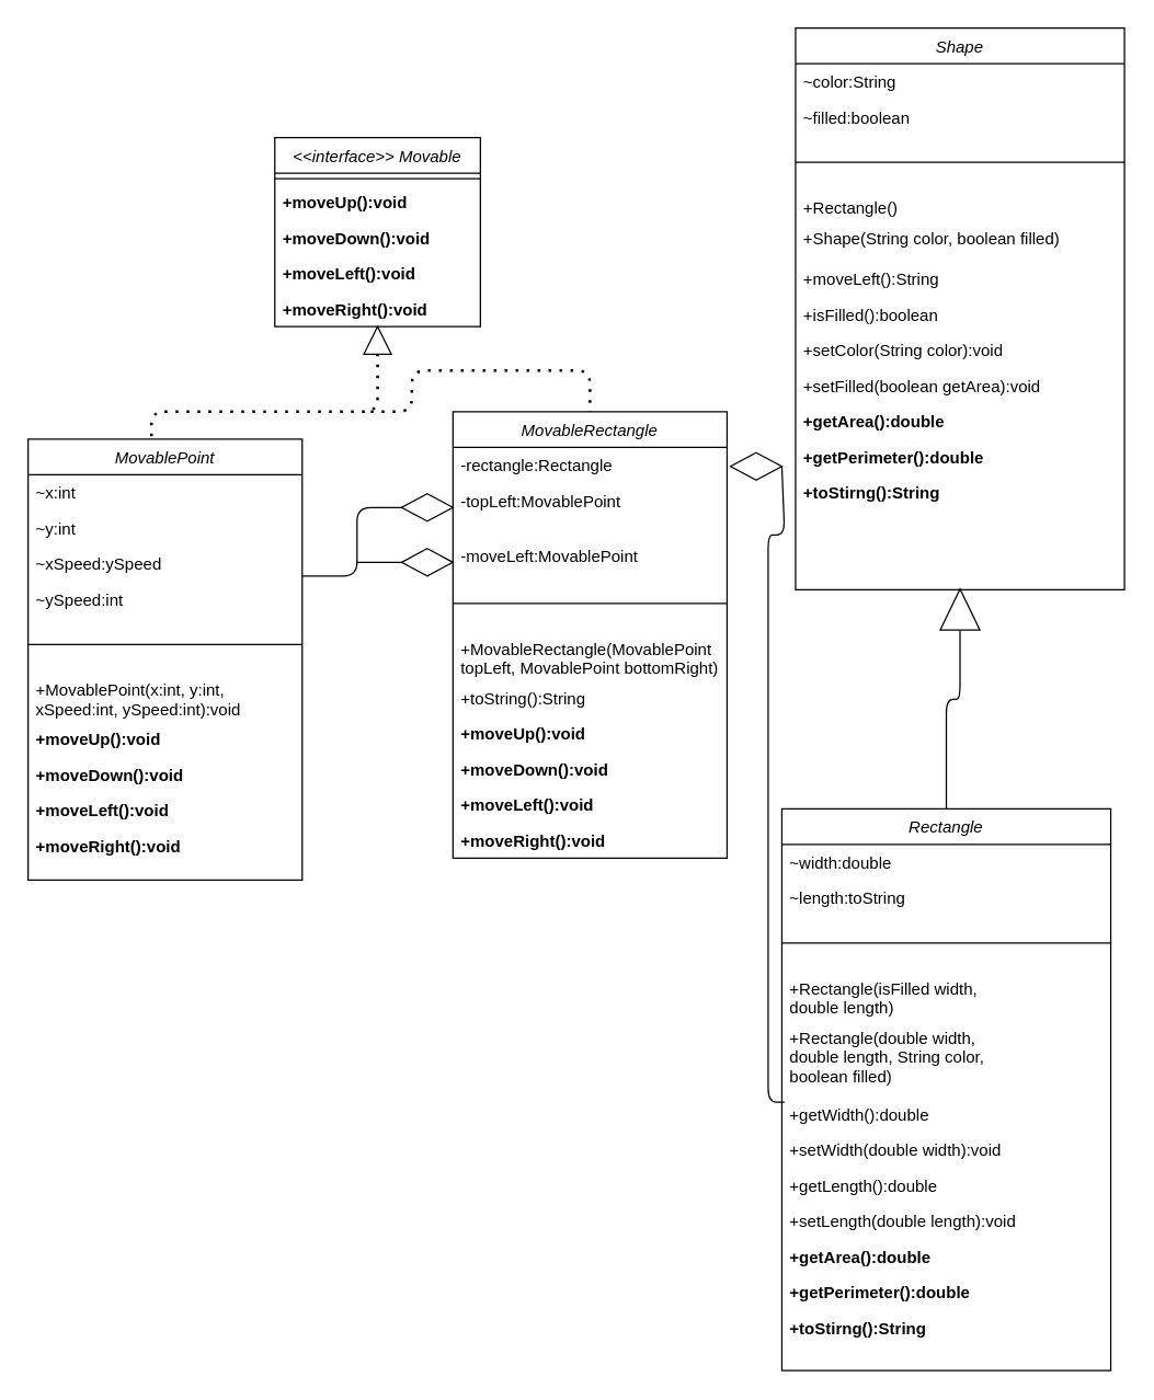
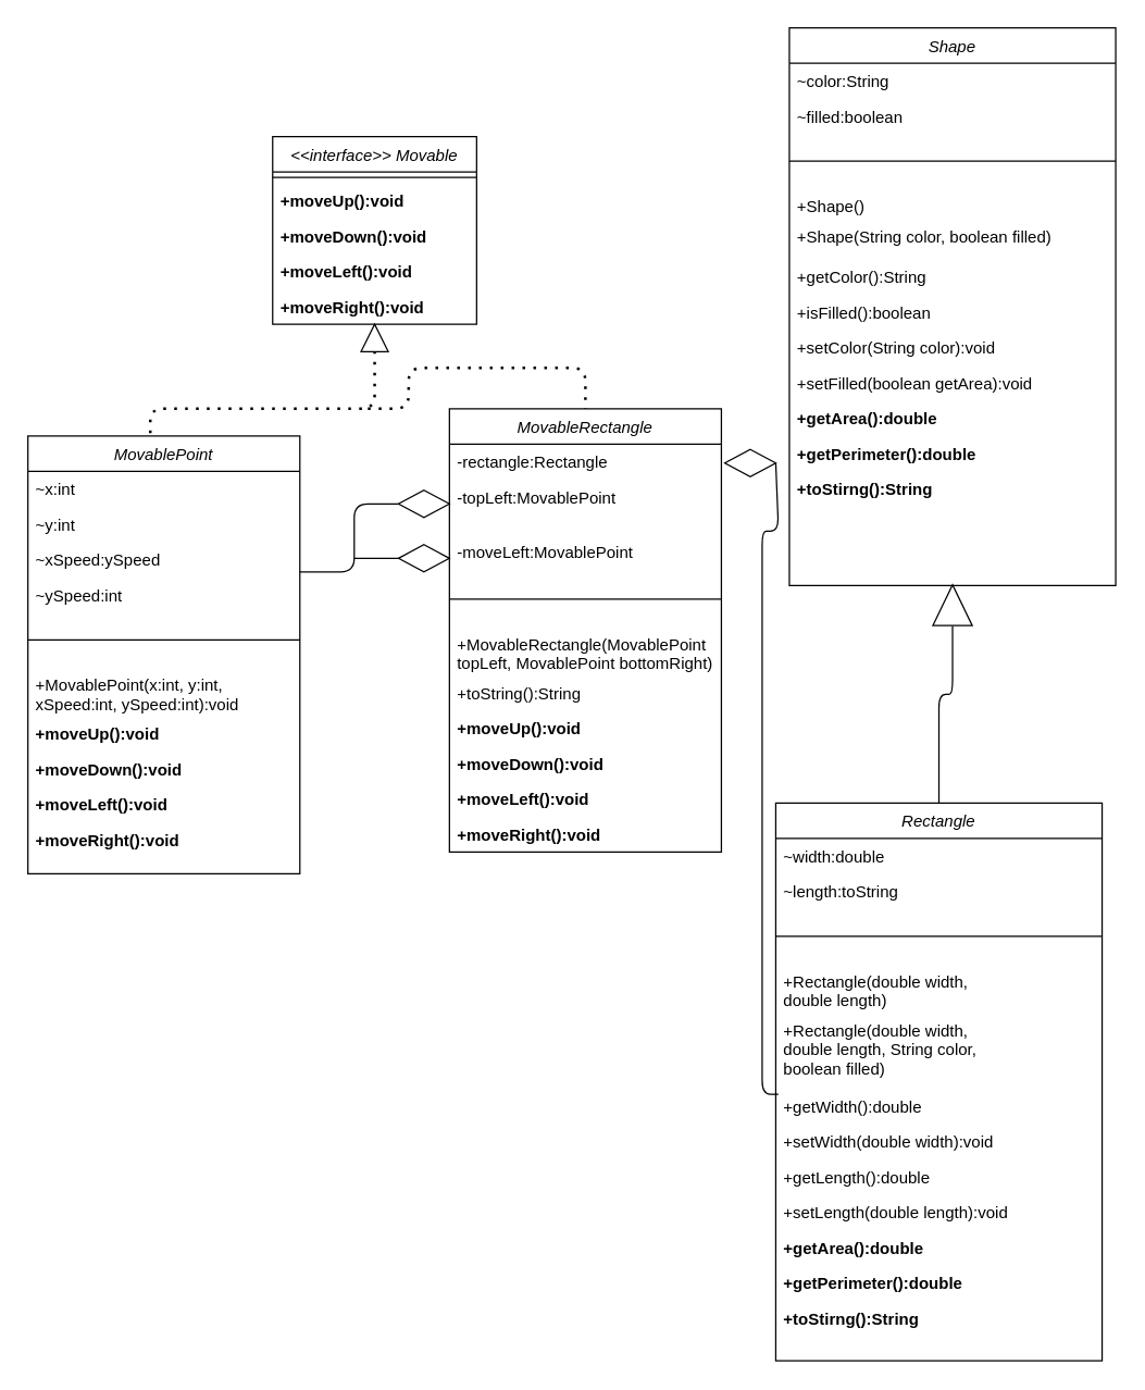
  <mxCell id="0" />
  <mxCell id="1" parent="0" />
  <mxCell id="2" value="" style="triangle;whiteSpace=wrap;html=1;rotation=-90;" vertex="1" parent="1"><mxGeometry x="265" y="238" width="20" height="20" as="geometry" /></mxCell>
  <mxCell id="3" value="" style="endArrow=none;dashed=1;html=1;dashPattern=1 3;strokeWidth=2;exitX=0.45;exitY=-0.006;exitDx=0;exitDy=0;exitPerimeter=0;entryX=0;entryY=0.5;entryDx=0;entryDy=0;" edge="1" parent="1" source="14" target="2"><mxGeometry width="50" height="50" relative="1" as="geometry"><mxPoint x="30" y="220" as="sourcePoint" /><mxPoint x="280" y="260" as="targetPoint" /><Array as="points"><mxPoint x="110" y="300" /><mxPoint x="275" y="300" /></Array></mxGeometry></mxCell>
  <mxCell id="4" value="" style="rhombus;whiteSpace=wrap;html=1;" vertex="1" parent="1"><mxGeometry x="292.5" y="360" width="37.5" height="20" as="geometry" /></mxCell>
  <mxCell id="5" value="" style="rhombus;whiteSpace=wrap;html=1;" vertex="1" parent="1"><mxGeometry x="292.5" y="400" width="37.5" height="20" as="geometry" /></mxCell>
  <mxCell id="6" value="" style="endArrow=none;html=1;entryX=0;entryY=0.5;entryDx=0;entryDy=0;exitX=1;exitY=-0.154;exitDx=0;exitDy=0;exitPerimeter=0;" edge="1" parent="1" source="18" target="4"><mxGeometry width="50" height="50" relative="1" as="geometry"><mxPoint x="310" y="320" as="sourcePoint" /><mxPoint x="360" y="270" as="targetPoint" /><Array as="points"><mxPoint x="260" y="420" /><mxPoint x="260" y="370" /></Array></mxGeometry></mxCell>
  <mxCell id="7" value="" style="endArrow=none;html=1;entryX=0;entryY=0.5;entryDx=0;entryDy=0;" edge="1" parent="1" target="5"><mxGeometry width="50" height="50" relative="1" as="geometry"><mxPoint x="260" y="410" as="sourcePoint" /><mxPoint x="290" y="410" as="targetPoint" /></mxGeometry></mxCell>
  <mxCell id="8" value="&lt;&lt;interface&gt;&gt; Movable" style="swimlane;fontStyle=2;align=center;verticalAlign=top;childLayout=stackLayout;horizontal=1;startSize=26;horizontalStack=0;resizeParent=1;resizeLast=0;collapsible=1;marginBottom=0;rounded=0;shadow=0;strokeWidth=1;" parent="1" vertex="1"><mxGeometry x="200" y="100" width="150" height="138" as="geometry"><mxRectangle x="230" y="140" width="160" height="26" as="alternateBounds" /></mxGeometry></mxCell>
  <mxCell id="9" value="" style="line;html=1;strokeWidth=1;align=left;verticalAlign=middle;spacingTop=-1;spacingLeft=3;spacingRight=3;rotatable=0;labelPosition=right;points=[];portConstraint=eastwest;" parent="8" vertex="1"><mxGeometry y="26" width="150" height="8" as="geometry" /></mxCell>
  <mxCell id="10" value="+moveUp():void&#10;" style="text;align=left;verticalAlign=top;spacingLeft=4;spacingRight=4;overflow=hidden;rotatable=0;points=[[0,0.5],[1,0.5]];portConstraint=eastwest;fontStyle=1" parent="8" vertex="1"><mxGeometry y="34" width="150" height="26" as="geometry" /></mxCell>
  <mxCell id="11" value="+moveDown():void&#10;" style="text;align=left;verticalAlign=top;spacingLeft=4;spacingRight=4;overflow=hidden;rotatable=0;points=[[0,0.5],[1,0.5]];portConstraint=eastwest;fontStyle=1" vertex="1" parent="8"><mxGeometry y="60" width="150" height="26" as="geometry" /></mxCell>
  <mxCell id="12" value="+moveLeft():void&#10;" style="text;align=left;verticalAlign=top;spacingLeft=4;spacingRight=4;overflow=hidden;rotatable=0;points=[[0,0.5],[1,0.5]];portConstraint=eastwest;fontStyle=1" vertex="1" parent="8"><mxGeometry y="86" width="150" height="26" as="geometry" /></mxCell>
  <mxCell id="13" value="+moveRight():void&#10;" style="text;align=left;verticalAlign=top;spacingLeft=4;spacingRight=4;overflow=hidden;rotatable=0;points=[[0,0.5],[1,0.5]];portConstraint=eastwest;fontStyle=1" vertex="1" parent="8"><mxGeometry y="112" width="150" height="26" as="geometry" /></mxCell>
  <mxCell id="14" value="MovablePoint" style="swimlane;fontStyle=2;align=center;verticalAlign=top;childLayout=stackLayout;horizontal=1;startSize=26;horizontalStack=0;resizeParent=1;resizeLast=0;collapsible=1;marginBottom=0;rounded=0;shadow=0;strokeWidth=1;" vertex="1" parent="1"><mxGeometry x="20" y="320" width="200" height="322" as="geometry"><mxRectangle x="230" y="140" width="160" height="26" as="alternateBounds" /></mxGeometry></mxCell>
  <mxCell id="15" value="~x:int" style="text;align=left;verticalAlign=top;spacingLeft=4;spacingRight=4;overflow=hidden;rotatable=0;points=[[0,0.5],[1,0.5]];portConstraint=eastwest;" vertex="1" parent="14"><mxGeometry y="26" width="200" height="26" as="geometry" /></mxCell>
  <mxCell id="16" value="~y:int" style="text;align=left;verticalAlign=top;spacingLeft=4;spacingRight=4;overflow=hidden;rotatable=0;points=[[0,0.5],[1,0.5]];portConstraint=eastwest;" vertex="1" parent="14"><mxGeometry y="52" width="200" height="26" as="geometry" /></mxCell>
  <mxCell id="17" value="~xSpeed:ySpeed" style="text;align=left;verticalAlign=top;spacingLeft=4;spacingRight=4;overflow=hidden;rotatable=0;points=[[0,0.5],[1,0.5]];portConstraint=eastwest;" vertex="1" parent="14"><mxGeometry y="78" width="200" height="26" as="geometry" /></mxCell>
  <mxCell id="18" value="~ySpeed:int" style="text;align=left;verticalAlign=top;spacingLeft=4;spacingRight=4;overflow=hidden;rotatable=0;points=[[0,0.5],[1,0.5]];portConstraint=eastwest;" vertex="1" parent="14"><mxGeometry y="104" width="200" height="26" as="geometry" /></mxCell>
  <mxCell id="19" value="" style="line;html=1;strokeWidth=1;align=left;verticalAlign=middle;spacingTop=-1;spacingLeft=3;spacingRight=3;rotatable=0;labelPosition=right;points=[];portConstraint=eastwest;" vertex="1" parent="14"><mxGeometry y="130" width="200" height="40" as="geometry" /></mxCell>
  <mxCell id="20" value="+MovablePoint(x:int, y:int,&#10;xSpeed:int, ySpeed:int):void&#10;" style="text;align=left;verticalAlign=top;spacingLeft=4;spacingRight=4;overflow=hidden;rotatable=0;points=[[0,0.5],[1,0.5]];portConstraint=eastwest;" vertex="1" parent="14"><mxGeometry y="170" width="200" height="36" as="geometry" /></mxCell>
  <mxCell id="21" value="+moveUp():void&#10;" style="text;align=left;verticalAlign=top;spacingLeft=4;spacingRight=4;overflow=hidden;rotatable=0;points=[[0,0.5],[1,0.5]];portConstraint=eastwest;fontStyle=1" vertex="1" parent="14"><mxGeometry y="206" width="200" height="26" as="geometry" /></mxCell>
  <mxCell id="22" value="+moveDown():void&#10;" style="text;align=left;verticalAlign=top;spacingLeft=4;spacingRight=4;overflow=hidden;rotatable=0;points=[[0,0.5],[1,0.5]];portConstraint=eastwest;fontStyle=1" vertex="1" parent="14"><mxGeometry y="232" width="200" height="26" as="geometry" /></mxCell>
  <mxCell id="23" value="+moveLeft():void&#10;" style="text;align=left;verticalAlign=top;spacingLeft=4;spacingRight=4;overflow=hidden;rotatable=0;points=[[0,0.5],[1,0.5]];portConstraint=eastwest;fontStyle=1" vertex="1" parent="14"><mxGeometry y="258" width="200" height="26" as="geometry" /></mxCell>
  <mxCell id="24" value="+moveRight():void&#10;" style="text;align=left;verticalAlign=top;spacingLeft=4;spacingRight=4;overflow=hidden;rotatable=0;points=[[0,0.5],[1,0.5]];portConstraint=eastwest;fontStyle=1" vertex="1" parent="14"><mxGeometry y="284" width="200" height="26" as="geometry" /></mxCell>
  <mxCell id="25" value="MovableRectangle" style="swimlane;fontStyle=2;align=center;verticalAlign=top;childLayout=stackLayout;horizontal=1;startSize=26;horizontalStack=0;resizeParent=1;resizeLast=0;collapsible=1;marginBottom=0;rounded=0;shadow=0;strokeWidth=1;" vertex="1" parent="1"><mxGeometry x="330" y="300" width="200" height="326" as="geometry"><mxRectangle x="230" y="140" width="160" height="26" as="alternateBounds" /></mxGeometry></mxCell>
  <mxCell id="26" value="-rectangle:Rectangle" style="text;align=left;verticalAlign=top;spacingLeft=4;spacingRight=4;overflow=hidden;rotatable=0;points=[[0,0.5],[1,0.5]];portConstraint=eastwest;" vertex="1" parent="25"><mxGeometry y="26" width="200" height="26" as="geometry" /></mxCell>
  <mxCell id="27" value="-topLeft:MovablePoint" style="text;align=left;verticalAlign=top;spacingLeft=4;spacingRight=4;overflow=hidden;rotatable=0;points=[[0,0.5],[1,0.5]];portConstraint=eastwest;" vertex="1" parent="25"><mxGeometry y="52" width="200" height="26" as="geometry" /></mxCell>
  <mxCell id="28" value="&#10;-moveLeft:MovablePoint" style="text;align=left;verticalAlign=top;spacingLeft=4;spacingRight=4;overflow=hidden;rotatable=0;points=[[0,0.5],[1,0.5]];portConstraint=eastwest;" vertex="1" parent="25"><mxGeometry y="78" width="200" height="42" as="geometry" /></mxCell>
  <mxCell id="29" value="" style="line;html=1;strokeWidth=1;align=left;verticalAlign=middle;spacingTop=-1;spacingLeft=3;spacingRight=3;rotatable=0;labelPosition=right;points=[];portConstraint=eastwest;" vertex="1" parent="25"><mxGeometry y="120" width="200" height="40" as="geometry" /></mxCell>
  <mxCell id="30" value="+MovableRectangle(MovablePoint &#10;topLeft, MovablePoint bottomRight)" style="text;align=left;verticalAlign=top;spacingLeft=4;spacingRight=4;overflow=hidden;rotatable=0;points=[[0,0.5],[1,0.5]];portConstraint=eastwest;" vertex="1" parent="25"><mxGeometry y="160" width="200" height="36" as="geometry" /></mxCell>
  <mxCell id="31" value="+toString():String" style="text;align=left;verticalAlign=top;spacingLeft=4;spacingRight=4;overflow=hidden;rotatable=0;points=[[0,0.5],[1,0.5]];portConstraint=eastwest;fontStyle=0" vertex="1" parent="25"><mxGeometry y="196" width="200" height="26" as="geometry" /></mxCell>
  <mxCell id="32" value="+moveUp():void&#10;" style="text;align=left;verticalAlign=top;spacingLeft=4;spacingRight=4;overflow=hidden;rotatable=0;points=[[0,0.5],[1,0.5]];portConstraint=eastwest;fontStyle=1" vertex="1" parent="25"><mxGeometry y="222" width="200" height="26" as="geometry" /></mxCell>
  <mxCell id="33" value="+moveDown():void&#10;" style="text;align=left;verticalAlign=top;spacingLeft=4;spacingRight=4;overflow=hidden;rotatable=0;points=[[0,0.5],[1,0.5]];portConstraint=eastwest;fontStyle=1" vertex="1" parent="25"><mxGeometry y="248" width="200" height="26" as="geometry" /></mxCell>
  <mxCell id="34" value="+moveLeft():void&#10;" style="text;align=left;verticalAlign=top;spacingLeft=4;spacingRight=4;overflow=hidden;rotatable=0;points=[[0,0.5],[1,0.5]];portConstraint=eastwest;fontStyle=1" vertex="1" parent="25"><mxGeometry y="274" width="200" height="26" as="geometry" /></mxCell>
  <mxCell id="35" value="+moveRight():void&#10;" style="text;align=left;verticalAlign=top;spacingLeft=4;spacingRight=4;overflow=hidden;rotatable=0;points=[[0,0.5],[1,0.5]];portConstraint=eastwest;fontStyle=1" vertex="1" parent="25"><mxGeometry y="300" width="200" height="26" as="geometry" /></mxCell>
  <mxCell id="36" value="Rectangle" style="swimlane;fontStyle=2;align=center;verticalAlign=top;childLayout=stackLayout;horizontal=1;startSize=26;horizontalStack=0;resizeParent=1;resizeLast=0;collapsible=1;marginBottom=0;rounded=0;shadow=0;strokeWidth=1;" vertex="1" parent="1"><mxGeometry x="570" y="590" width="240" height="410" as="geometry"><mxRectangle x="230" y="140" width="160" height="26" as="alternateBounds" /></mxGeometry></mxCell>
  <mxCell id="37" value="~width:double" style="text;align=left;verticalAlign=top;spacingLeft=4;spacingRight=4;overflow=hidden;rotatable=0;points=[[0,0.5],[1,0.5]];portConstraint=eastwest;" vertex="1" parent="36"><mxGeometry y="26" width="240" height="26" as="geometry" /></mxCell>
  <mxCell id="38" value="~length:toString" style="text;align=left;verticalAlign=top;spacingLeft=4;spacingRight=4;overflow=hidden;rotatable=0;points=[[0,0.5],[1,0.5]];portConstraint=eastwest;" vertex="1" parent="36"><mxGeometry y="52" width="240" height="26" as="geometry" /></mxCell>
  <mxCell id="39" value="" style="line;html=1;strokeWidth=1;align=left;verticalAlign=middle;spacingTop=-1;spacingLeft=3;spacingRight=3;rotatable=0;labelPosition=right;points=[];portConstraint=eastwest;" vertex="1" parent="36"><mxGeometry y="78" width="240" height="40" as="geometry" /></mxCell>
- <mxCell id="40" value="+Rectangle(isFilled width, &#10;double length)" style="text;align=left;verticalAlign=top;spacingLeft=4;spacingRight=4;overflow=hidden;rotatable=0;points=[[0,0.5],[1,0.5]];portConstraint=eastwest;" vertex="1" parent="36"><mxGeometry y="118" width="240" height="36" as="geometry" /></mxCell>
+ <mxCell id="40" value="+Rectangle(double width, &#10;double length)" style="text;align=left;verticalAlign=top;spacingLeft=4;spacingRight=4;overflow=hidden;rotatable=0;points=[[0,0.5],[1,0.5]];portConstraint=eastwest;" vertex="1" parent="36"><mxGeometry y="118" width="240" height="36" as="geometry" /></mxCell>
  <mxCell id="41" value="+Rectangle(double width, &#10;double length, String color, &#10;boolean filled)" style="text;align=left;verticalAlign=top;spacingLeft=4;spacingRight=4;overflow=hidden;rotatable=0;points=[[0,0.5],[1,0.5]];portConstraint=eastwest;fontStyle=0" vertex="1" parent="36"><mxGeometry y="154" width="240" height="56" as="geometry" /></mxCell>
  <mxCell id="42" value="+getWidth():double" style="text;align=left;verticalAlign=top;spacingLeft=4;spacingRight=4;overflow=hidden;rotatable=0;points=[[0,0.5],[1,0.5]];portConstraint=eastwest;" vertex="1" parent="36"><mxGeometry y="210" width="240" height="26" as="geometry" /></mxCell>
  <mxCell id="43" value="+setWidth(double width):void" style="text;align=left;verticalAlign=top;spacingLeft=4;spacingRight=4;overflow=hidden;rotatable=0;points=[[0,0.5],[1,0.5]];portConstraint=eastwest;fontStyle=0" vertex="1" parent="36"><mxGeometry y="236" width="240" height="26" as="geometry" /></mxCell>
  <mxCell id="44" value="+getLength():double" style="text;align=left;verticalAlign=top;spacingLeft=4;spacingRight=4;overflow=hidden;rotatable=0;points=[[0,0.5],[1,0.5]];portConstraint=eastwest;" vertex="1" parent="36"><mxGeometry y="262" width="240" height="26" as="geometry" /></mxCell>
  <mxCell id="45" value="+setLength(double length):void" style="text;align=left;verticalAlign=top;spacingLeft=4;spacingRight=4;overflow=hidden;rotatable=0;points=[[0,0.5],[1,0.5]];portConstraint=eastwest;fontStyle=0" vertex="1" parent="36"><mxGeometry y="288" width="240" height="26" as="geometry" /></mxCell>
  <mxCell id="46" value="+getArea():double" style="text;align=left;verticalAlign=top;spacingLeft=4;spacingRight=4;overflow=hidden;rotatable=0;points=[[0,0.5],[1,0.5]];portConstraint=eastwest;fontStyle=1" vertex="1" parent="36"><mxGeometry y="314" width="240" height="26" as="geometry" /></mxCell>
  <mxCell id="47" value="+getPerimeter():double" style="text;align=left;verticalAlign=top;spacingLeft=4;spacingRight=4;overflow=hidden;rotatable=0;points=[[0,0.5],[1,0.5]];portConstraint=eastwest;fontStyle=1" vertex="1" parent="36"><mxGeometry y="340" width="240" height="26" as="geometry" /></mxCell>
  <mxCell id="48" value="+toStirng():String" style="text;align=left;verticalAlign=top;spacingLeft=4;spacingRight=4;overflow=hidden;rotatable=0;points=[[0,0.5],[1,0.5]];portConstraint=eastwest;fontStyle=1" vertex="1" parent="36"><mxGeometry y="366" width="240" height="26" as="geometry" /></mxCell>
  <mxCell id="49" value="" style="endArrow=none;html=1;entryX=0.008;entryY=0.154;entryDx=0;entryDy=0;entryPerimeter=0;exitX=1;exitY=0.5;exitDx=0;exitDy=0;" edge="1" parent="1" source="50" target="42"><mxGeometry width="50" height="50" relative="1" as="geometry"><mxPoint x="572" y="340" as="sourcePoint" /><mxPoint x="520" y="430" as="targetPoint" /><Array as="points"><mxPoint x="572" y="390" /><mxPoint x="560" y="390" /><mxPoint x="560" y="804" /></Array></mxGeometry></mxCell>
  <mxCell id="50" value="" style="rhombus;whiteSpace=wrap;html=1;" vertex="1" parent="1"><mxGeometry x="532.5" y="330" width="37.5" height="20" as="geometry" /></mxCell>
  <mxCell id="51" value="Shape" style="swimlane;fontStyle=2;align=center;verticalAlign=top;childLayout=stackLayout;horizontal=1;startSize=26;horizontalStack=0;resizeParent=1;resizeLast=0;collapsible=1;marginBottom=0;rounded=0;shadow=0;strokeWidth=1;" vertex="1" parent="1"><mxGeometry x="580" y="20" width="240" height="410" as="geometry"><mxRectangle x="230" y="140" width="160" height="26" as="alternateBounds" /></mxGeometry></mxCell>
  <mxCell id="52" value="~color:String" style="text;align=left;verticalAlign=top;spacingLeft=4;spacingRight=4;overflow=hidden;rotatable=0;points=[[0,0.5],[1,0.5]];portConstraint=eastwest;" vertex="1" parent="51"><mxGeometry y="26" width="240" height="26" as="geometry" /></mxCell>
  <mxCell id="53" value="~filled:boolean" style="text;align=left;verticalAlign=top;spacingLeft=4;spacingRight=4;overflow=hidden;rotatable=0;points=[[0,0.5],[1,0.5]];portConstraint=eastwest;" vertex="1" parent="51"><mxGeometry y="52" width="240" height="26" as="geometry" /></mxCell>
  <mxCell id="54" value="" style="line;html=1;strokeWidth=1;align=left;verticalAlign=middle;spacingTop=-1;spacingLeft=3;spacingRight=3;rotatable=0;labelPosition=right;points=[];portConstraint=eastwest;" vertex="1" parent="51"><mxGeometry y="78" width="240" height="40" as="geometry" /></mxCell>
- <mxCell id="55" value="+Rectangle()" style="text;align=left;verticalAlign=top;spacingLeft=4;spacingRight=4;overflow=hidden;rotatable=0;points=[[0,0.5],[1,0.5]];portConstraint=eastwest;" vertex="1" parent="51"><mxGeometry y="118" width="240" height="22" as="geometry" /></mxCell>
+ <mxCell id="55" value="+Shape()" style="text;align=left;verticalAlign=top;spacingLeft=4;spacingRight=4;overflow=hidden;rotatable=0;points=[[0,0.5],[1,0.5]];portConstraint=eastwest;" vertex="1" parent="51"><mxGeometry y="118" width="240" height="22" as="geometry" /></mxCell>
  <mxCell id="56" value="+Shape(String color, boolean filled)" style="text;align=left;verticalAlign=top;spacingLeft=4;spacingRight=4;overflow=hidden;rotatable=0;points=[[0,0.5],[1,0.5]];portConstraint=eastwest;fontStyle=0" vertex="1" parent="51"><mxGeometry y="140" width="240" height="30" as="geometry" /></mxCell>
- <mxCell id="57" value="+moveLeft():String" style="text;align=left;verticalAlign=top;spacingLeft=4;spacingRight=4;overflow=hidden;rotatable=0;points=[[0,0.5],[1,0.5]];portConstraint=eastwest;" vertex="1" parent="51"><mxGeometry y="170" width="240" height="26" as="geometry" /></mxCell>
+ <mxCell id="57" value="+getColor():String" style="text;align=left;verticalAlign=top;spacingLeft=4;spacingRight=4;overflow=hidden;rotatable=0;points=[[0,0.5],[1,0.5]];portConstraint=eastwest;" vertex="1" parent="51"><mxGeometry y="170" width="240" height="26" as="geometry" /></mxCell>
  <mxCell id="58" value="+isFilled():boolean" style="text;align=left;verticalAlign=top;spacingLeft=4;spacingRight=4;overflow=hidden;rotatable=0;points=[[0,0.5],[1,0.5]];portConstraint=eastwest;fontStyle=0" vertex="1" parent="51"><mxGeometry y="196" width="240" height="26" as="geometry" /></mxCell>
  <mxCell id="59" value="+setColor(String color):void" style="text;align=left;verticalAlign=top;spacingLeft=4;spacingRight=4;overflow=hidden;rotatable=0;points=[[0,0.5],[1,0.5]];portConstraint=eastwest;" vertex="1" parent="51"><mxGeometry y="222" width="240" height="26" as="geometry" /></mxCell>
  <mxCell id="60" value="+setFilled(boolean getArea):void" style="text;align=left;verticalAlign=top;spacingLeft=4;spacingRight=4;overflow=hidden;rotatable=0;points=[[0,0.5],[1,0.5]];portConstraint=eastwest;fontStyle=0" vertex="1" parent="51"><mxGeometry y="248" width="240" height="26" as="geometry" /></mxCell>
  <mxCell id="61" value="+getArea():double" style="text;align=left;verticalAlign=top;spacingLeft=4;spacingRight=4;overflow=hidden;rotatable=0;points=[[0,0.5],[1,0.5]];portConstraint=eastwest;fontStyle=1" vertex="1" parent="51"><mxGeometry y="274" width="240" height="26" as="geometry" /></mxCell>
  <mxCell id="62" value="+getPerimeter():double" style="text;align=left;verticalAlign=top;spacingLeft=4;spacingRight=4;overflow=hidden;rotatable=0;points=[[0,0.5],[1,0.5]];portConstraint=eastwest;fontStyle=1" vertex="1" parent="51"><mxGeometry y="300" width="240" height="26" as="geometry" /></mxCell>
  <mxCell id="63" value="+toStirng():String" style="text;align=left;verticalAlign=top;spacingLeft=4;spacingRight=4;overflow=hidden;rotatable=0;points=[[0,0.5],[1,0.5]];portConstraint=eastwest;fontStyle=1" vertex="1" parent="51"><mxGeometry y="326" width="240" height="26" as="geometry" /></mxCell>
  <mxCell id="64" value="" style="triangle;whiteSpace=wrap;html=1;rotation=-90;" vertex="1" parent="1"><mxGeometry x="685" y="430" width="30" height="29" as="geometry" /></mxCell>
  <mxCell id="65" value="" style="endArrow=none;html=1;exitX=0.5;exitY=0;exitDx=0;exitDy=0;" edge="1" parent="1" source="36"><mxGeometry width="50" height="50" relative="1" as="geometry"><mxPoint x="690" y="560" as="sourcePoint" /><mxPoint x="700" y="460" as="targetPoint" /><Array as="points"><mxPoint x="690" y="510" /><mxPoint x="700" y="510" /></Array></mxGeometry></mxCell>
  <mxCell id="66" value="" style="endArrow=none;dashed=1;html=1;dashPattern=1 3;strokeWidth=2;entryX=0.5;entryY=0;entryDx=0;entryDy=0;" edge="1" parent="1" target="25"><mxGeometry width="50" height="50" relative="1" as="geometry"><mxPoint x="270" y="300" as="sourcePoint" /><mxPoint x="410" y="270" as="targetPoint" /><Array as="points"><mxPoint x="300" y="300" /><mxPoint x="300" y="270" /><mxPoint x="430" y="270" /></Array></mxGeometry></mxCell>
